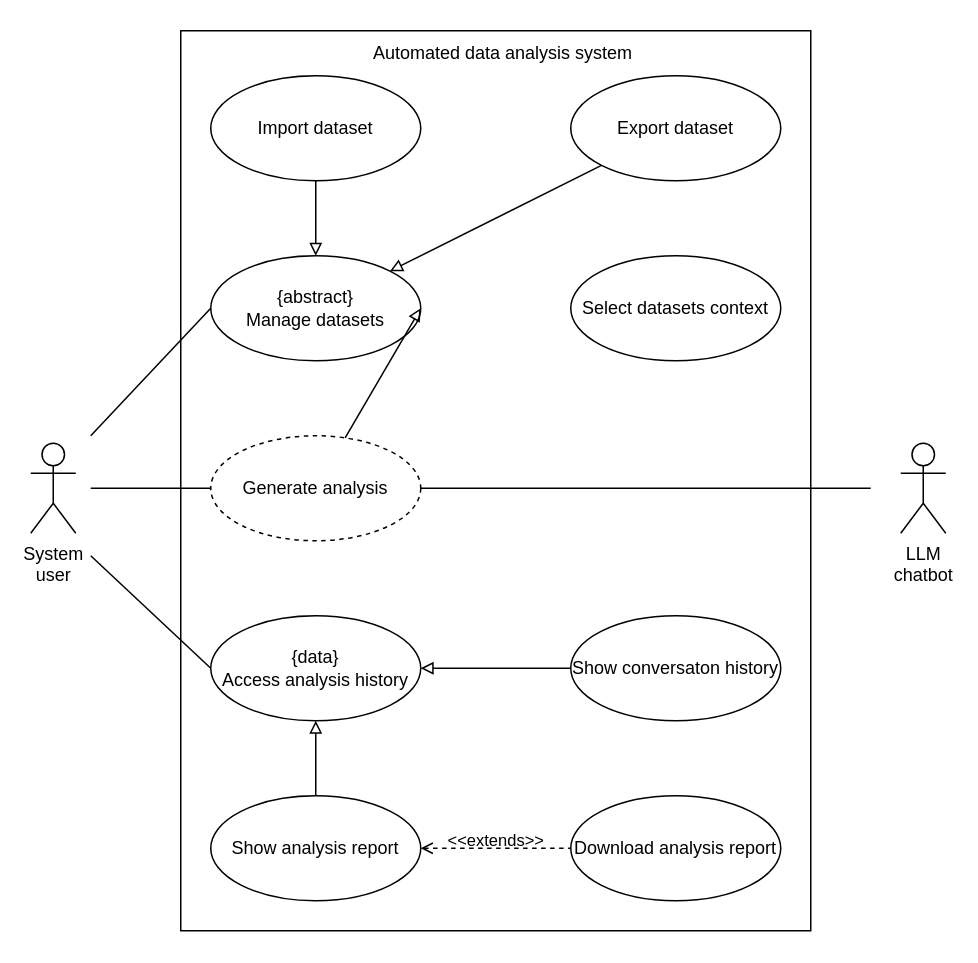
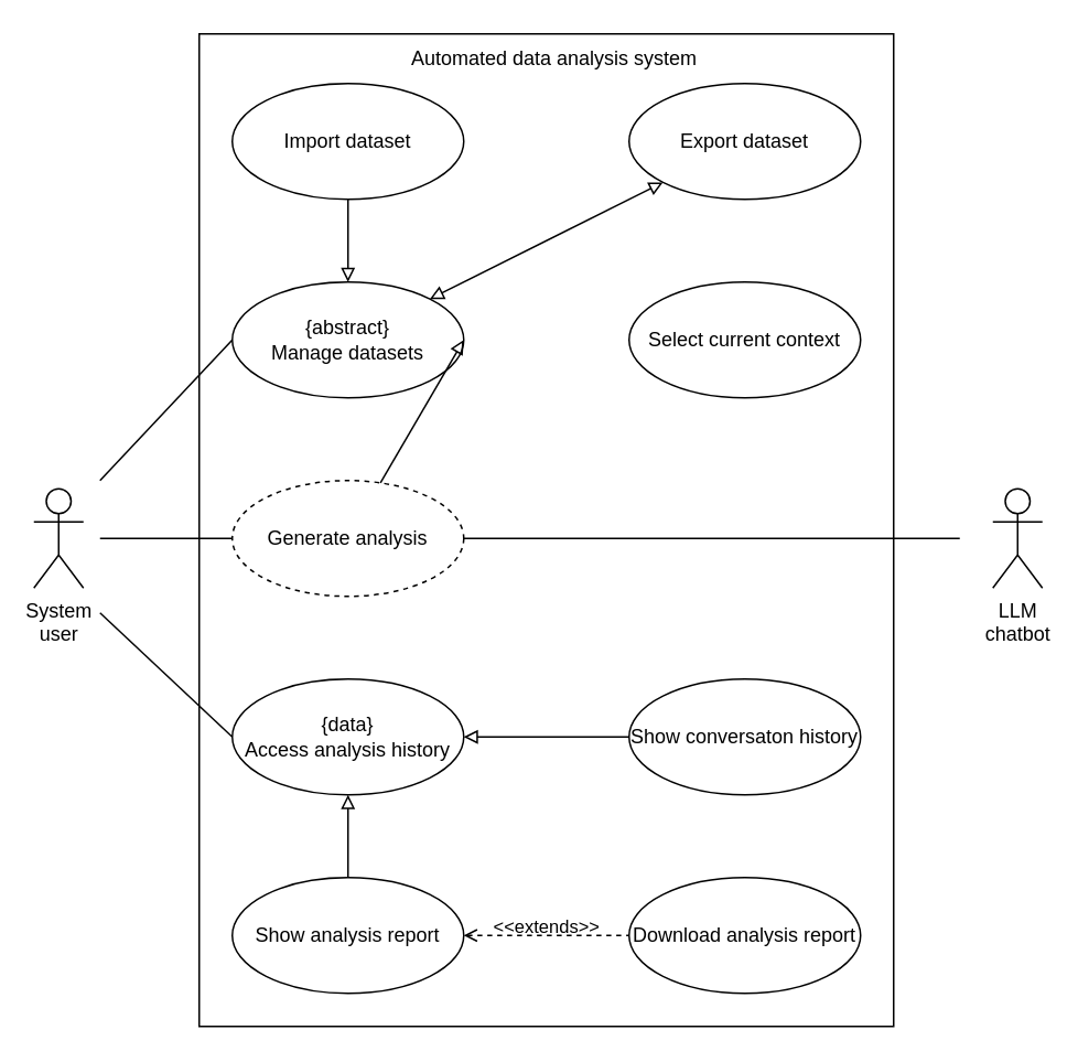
  <mxCell id="0" />
  <mxCell id="1" parent="0" />
  <mxCell id="2" value="" style="rounded=0;whiteSpace=wrap;html=1;" vertex="1" parent="1"><mxGeometry x="120" y="20" width="420" height="600" as="geometry" /></mxCell>
  <mxCell id="3" value="Import dataset" style="ellipse;whiteSpace=wrap;html=1;" vertex="1" parent="1"><mxGeometry x="140" y="50" width="140" height="70" as="geometry" /></mxCell>
  <mxCell id="4" value="Generate analysis" style="ellipse;whiteSpace=wrap;html=1;dashed=1;" vertex="1" parent="1"><mxGeometry x="140" y="290" width="140" height="70" as="geometry" /></mxCell>
  <mxCell id="5" value="Export dataset" style="ellipse;whiteSpace=wrap;html=1;" vertex="1" parent="1"><mxGeometry x="380" y="50" width="140" height="70" as="geometry" /></mxCell>
  <mxCell id="6" value="Show analysis report" style="ellipse;whiteSpace=wrap;html=1;" vertex="1" parent="1"><mxGeometry x="140" y="530" width="140" height="70" as="geometry" /></mxCell>
- <mxCell id="7" value="Select datasets context" style="ellipse;whiteSpace=wrap;html=1;" vertex="1" parent="1"><mxGeometry x="380" y="170" width="140" height="70" as="geometry" /></mxCell>
+ <mxCell id="7" value="Select current context" style="ellipse;whiteSpace=wrap;html=1;" vertex="1" parent="1"><mxGeometry x="380" y="170" width="140" height="70" as="geometry" /></mxCell>
  <mxCell id="8" value="Download analysis report" style="ellipse;whiteSpace=wrap;html=1;" vertex="1" parent="1"><mxGeometry x="380" y="530" width="140" height="70" as="geometry" /></mxCell>
  <mxCell id="9" value="{abstract}&lt;br&gt;Manage datasets" style="ellipse;whiteSpace=wrap;html=1;" vertex="1" parent="1"><mxGeometry x="140" y="170" width="140" height="70" as="geometry" /></mxCell>
  <mxCell id="10" value="{data}&lt;br&gt;Access analysis history" style="ellipse;whiteSpace=wrap;html=1;" vertex="1" parent="1"><mxGeometry x="140" y="410" width="140" height="70" as="geometry" /></mxCell>
  <mxCell id="11" value="System&lt;br&gt;user" style="shape=umlActor;verticalLabelPosition=bottom;verticalAlign=top;html=1;" vertex="1" parent="1"><mxGeometry x="20" y="295" width="30" height="60" as="geometry" /></mxCell>
  <mxCell id="12" value="Show conversaton history" style="ellipse;whiteSpace=wrap;html=1;" vertex="1" parent="1"><mxGeometry x="380" y="410" width="140" height="70" as="geometry" /></mxCell>
  <mxCell id="13" value="LLM&lt;br&gt;chatbot" style="shape=umlActor;verticalLabelPosition=bottom;verticalAlign=top;html=1;" vertex="1" parent="1"><mxGeometry x="600" y="295" width="30" height="60" as="geometry" /></mxCell>
  <mxCell id="14" value="Automated data analysis system" style="text;html=1;strokeColor=none;fillColor=none;align=center;verticalAlign=middle;whiteSpace=wrap;rounded=0;" vertex="1" parent="1"><mxGeometry x="205" y="20" width="260" height="30" as="geometry" /></mxCell>
  <mxCell id="15" value="" style="endArrow=none;html=1;entryX=0;entryY=0.5;entryDx=0;entryDy=0;" edge="1" parent="1" target="9"><mxGeometry width="50" height="50" relative="1" as="geometry"><mxPoint x="60" y="290" as="sourcePoint" /><mxPoint x="110" y="250" as="targetPoint" /></mxGeometry></mxCell>
  <mxCell id="16" value="" style="endArrow=none;html=1;entryX=0;entryY=0.5;entryDx=0;entryDy=0;" edge="1" parent="1" target="4"><mxGeometry width="50" height="50" relative="1" as="geometry"><mxPoint x="60" y="325" as="sourcePoint" /><mxPoint x="50" y="190" as="targetPoint" /></mxGeometry></mxCell>
  <mxCell id="17" value="" style="endArrow=none;html=1;entryX=0;entryY=0.5;entryDx=0;entryDy=0;" edge="1" parent="1" target="10"><mxGeometry width="50" height="50" relative="1" as="geometry"><mxPoint x="60" y="370" as="sourcePoint" /><mxPoint x="90" y="410" as="targetPoint" /></mxGeometry></mxCell>
  <mxCell id="18" value="" style="endArrow=none;html=1;exitX=1;exitY=0.5;exitDx=0;exitDy=0;" edge="1" parent="1" source="4"><mxGeometry width="50" height="50" relative="1" as="geometry"><mxPoint x="320" y="350" as="sourcePoint" /><mxPoint x="580" y="325" as="targetPoint" /></mxGeometry></mxCell>
  <mxCell id="19" value="" style="endArrow=block;html=1;entryX=0.5;entryY=0;entryDx=0;entryDy=0;exitX=0.5;exitY=1;exitDx=0;exitDy=0;startArrow=none;startFill=0;endFill=0;" edge="1" parent="1" source="3" target="9"><mxGeometry width="50" height="50" relative="1" as="geometry"><mxPoint x="-50" y="440" as="sourcePoint" /><mxPoint x="0" y="390" as="targetPoint" /></mxGeometry></mxCell>
- <mxCell id="20" value="" style="endArrow=none;html=1;exitX=1;exitY=0;exitDx=0;exitDy=0;entryX=0;entryY=1;entryDx=0;entryDy=0;endFill=0;startArrow=block;startFill=0;" edge="1" parent="1" source="9" target="5"><mxGeometry width="50" height="50" relative="1" as="geometry"><mxPoint x="280" y="170" as="sourcePoint" /><mxPoint x="330" y="120" as="targetPoint" /></mxGeometry></mxCell>
+ <mxCell id="20" value="" style="endArrow=block;html=1;exitX=1;exitY=0;exitDx=0;exitDy=0;entryX=0;entryY=1;entryDx=0;entryDy=0;endFill=0;startArrow=block;startFill=0;" edge="1" parent="1" source="9" target="5"><mxGeometry width="50" height="50" relative="1" as="geometry"><mxPoint x="280" y="170" as="sourcePoint" /><mxPoint x="330" y="120" as="targetPoint" /></mxGeometry></mxCell>
  <mxCell id="21" value="" style="endArrow=none;html=1;exitX=1;exitY=0.5;exitDx=0;exitDy=0;endFill=0;startArrow=block;startFill=0;" edge="1" parent="1" source="9" target="4"><mxGeometry width="50" height="50" relative="1" as="geometry"><mxPoint x="290" y="280" as="sourcePoint" /><mxPoint x="340" y="230" as="targetPoint" /></mxGeometry></mxCell>
  <mxCell id="22" value="" style="endArrow=block;html=1;entryX=0.5;entryY=1;entryDx=0;entryDy=0;exitX=0.5;exitY=0;exitDx=0;exitDy=0;startArrow=none;startFill=0;endFill=0;" edge="1" parent="1" source="6" target="10"><mxGeometry width="50" height="50" relative="1" as="geometry"><mxPoint x="190" y="520" as="sourcePoint" /><mxPoint x="240" y="470" as="targetPoint" /><Array as="points"><mxPoint x="210" y="510" /></Array></mxGeometry></mxCell>
  <mxCell id="23" value="" style="endArrow=none;html=1;entryX=0;entryY=0.5;entryDx=0;entryDy=0;exitX=1;exitY=0.5;exitDx=0;exitDy=0;startArrow=block;startFill=0;" edge="1" parent="1" source="10" target="12"><mxGeometry width="50" height="50" relative="1" as="geometry"><mxPoint x="310" y="520" as="sourcePoint" /><mxPoint x="360" y="470" as="targetPoint" /></mxGeometry></mxCell>
  <mxCell id="24" value="&amp;lt;&amp;lt;extends&amp;gt;&amp;gt;" style="endArrow=none;html=1;entryX=0;entryY=0.5;entryDx=0;entryDy=0;exitX=1;exitY=0.5;exitDx=0;exitDy=0;startArrow=open;startFill=0;dashed=1;labelBackgroundColor=none;" edge="1" parent="1" source="6" target="8"><mxGeometry y="5" width="50" height="50" relative="1" as="geometry"><mxPoint x="290" y="580" as="sourcePoint" /><mxPoint x="340" y="530" as="targetPoint" /><mxPoint as="offset" /></mxGeometry></mxCell>
